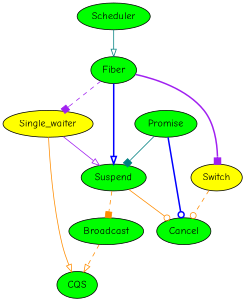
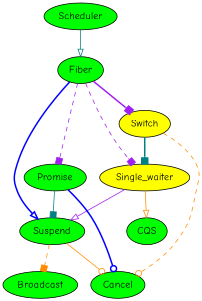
  digraph {
    fontname="Comic Neue"
    node [fillcolor=green fontname="Comic Neue" style=filled]
    edge [arrowhead=box color=darkorange fontname="Comic Neue" style=solid]
    Scheduler
    Fiber
    Switch [fillcolor=yellow]
    Suspend
    Single_waiter [fillcolor=yellow]
    Promise
    Cancel
    Broadcast
    CQS
    Scheduler -> Fiber [arrowhead=onormal color=teal]
    Fiber -> Switch [color=purple style=bold]
    Fiber -> Suspend [arrowhead=onormal color=blue style=bold]
    Fiber -> Single_waiter [color=purple style=dashed]
+   Fiber -> Promise [color=purple style=dashed]
+   Switch -> Single_waiter [color=teal style=bold]
    Switch -> Cancel [arrowhead=odot style=dashed]
    Suspend -> Cancel [arrowhead=odot]
    Suspend -> Broadcast [style=dashed]
    Single_waiter -> Suspend [arrowhead=onormal color=purple]
    Single_waiter -> CQS [arrowhead=onormal]
    Promise -> Suspend [color=teal]
    Promise -> Cancel [arrowhead=odot color=blue style=bold]
-   Broadcast -> CQS [arrowhead=onormal style=dashed]
  }
